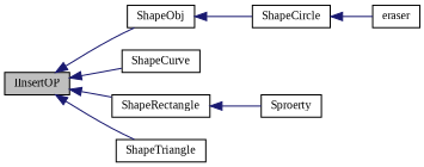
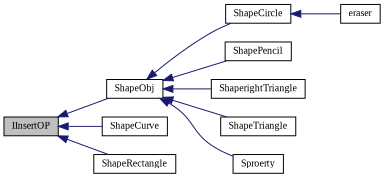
  digraph {
    fontname="Liberation Serif"
    rankdir=LR
    node [color=black fillcolor=white fontname="Liberation Serif" fontsize=10 shape=record style=filled]
    edge [color=midnightblue dir=back fontname="Liberation Serif" fontsize=10 labelfontname=Helvetica labelfontsize=10 style=solid]
    n1 [fillcolor=grey75 fontcolor=black height=0.2 label=IInsertOP width=0.4]
    n2 [height=0.2 label=ShapeObj width=0.4]
    n3 [height=0.2 label=ShapeCurve width=0.4]
    n4 [height=0.2 label=ShapeRectangle width=0.4]
    n5 [height=0.2 label=ShapeCircle width=0.4]
+   n6 [height=0.2 label=ShapePencil width=0.4]
+   n7 [height=0.2 label=ShaperightTriangle width=0.4]
    n8 [height=0.2 label=ShapeTriangle width=0.4]
    n9 [height=0.2 label=Sproerty width=0.4]
    n10 [height=0.2 label=eraser width=0.4]
    n1 -> n2
    n1 -> n3
    n1 -> n4
    n2 -> n5
-   n1 -> n8
-   n4 -> n9
+   n2 -> n6
+   n2 -> n7
+   n2 -> n8
+   n2 -> n9
    n5 -> n10
  }
